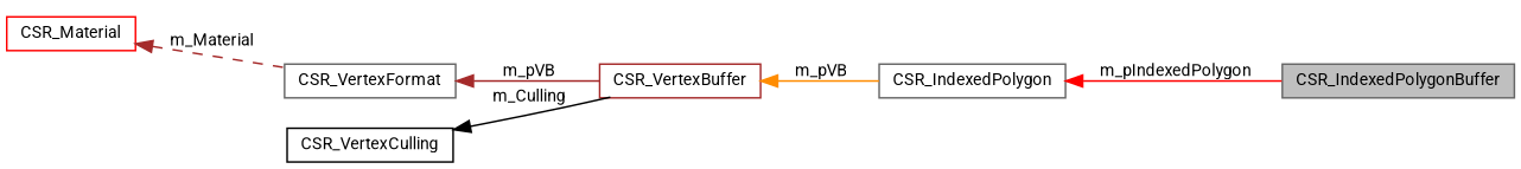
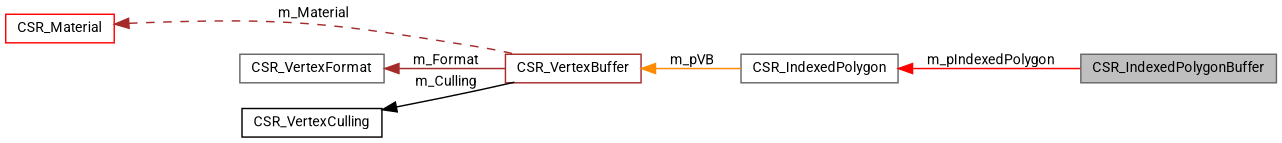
  digraph {
    fontname=Roboto
    rankdir=LR
    node [color=gray40 fillcolor=white fontname=Roboto fontsize=10 shape=record style=filled]
    edge [color=brown dir=back fontname=Roboto fontsize=10 labelfontname=Helvetica labelfontsize=10 style=solid]
    n1 [fillcolor=grey75 fontcolor=black height=0.2 label=CSR_IndexedPolygonBuffer width=0.4]
    n2 [height=0.2 label=CSR_IndexedPolygon width=0.4]
    n3 [color=brown height=0.2 label=CSR_VertexBuffer width=0.4]
    n4 [height=0.2 label=CSR_VertexFormat width=0.4]
    n5 [color=black height=0.2 label=CSR_VertexCulling width=0.4]
    n6 [color=red height=0.2 label=CSR_Material width=0.4]
    n2 -> n1 [color=red label=" m_pIndexedPolygon"]
    n3 -> n2 [color=darkorange label=" m_pVB"]
-   n4 -> n3 [label=" m_pVB"]
+   n4 -> n3 [label=" m_Format"]
    n5 -> n3 [color=black label=" m_Culling"]
-   n6 -> n4 [label=" m_Material" style=dashed]
+   n6 -> n3 [label=" m_Material" style=dashed]
  }
